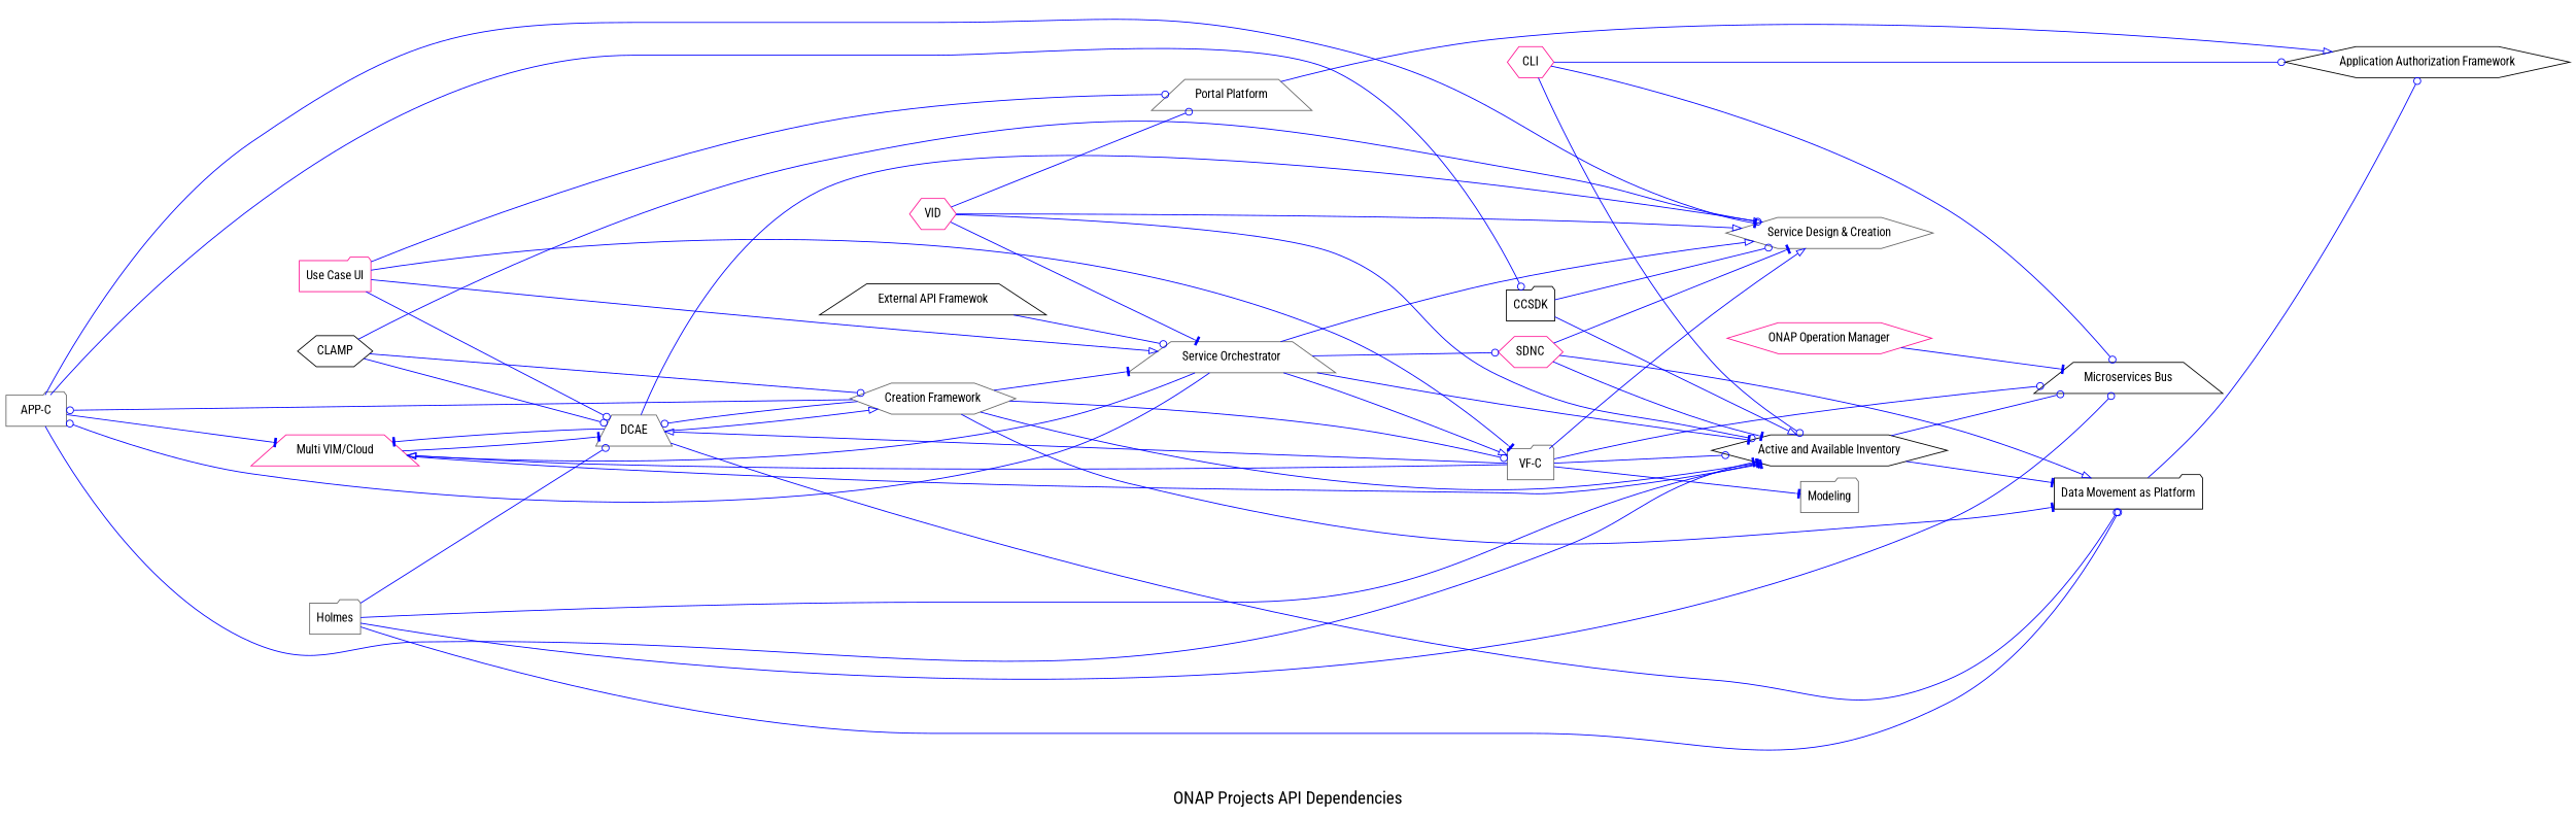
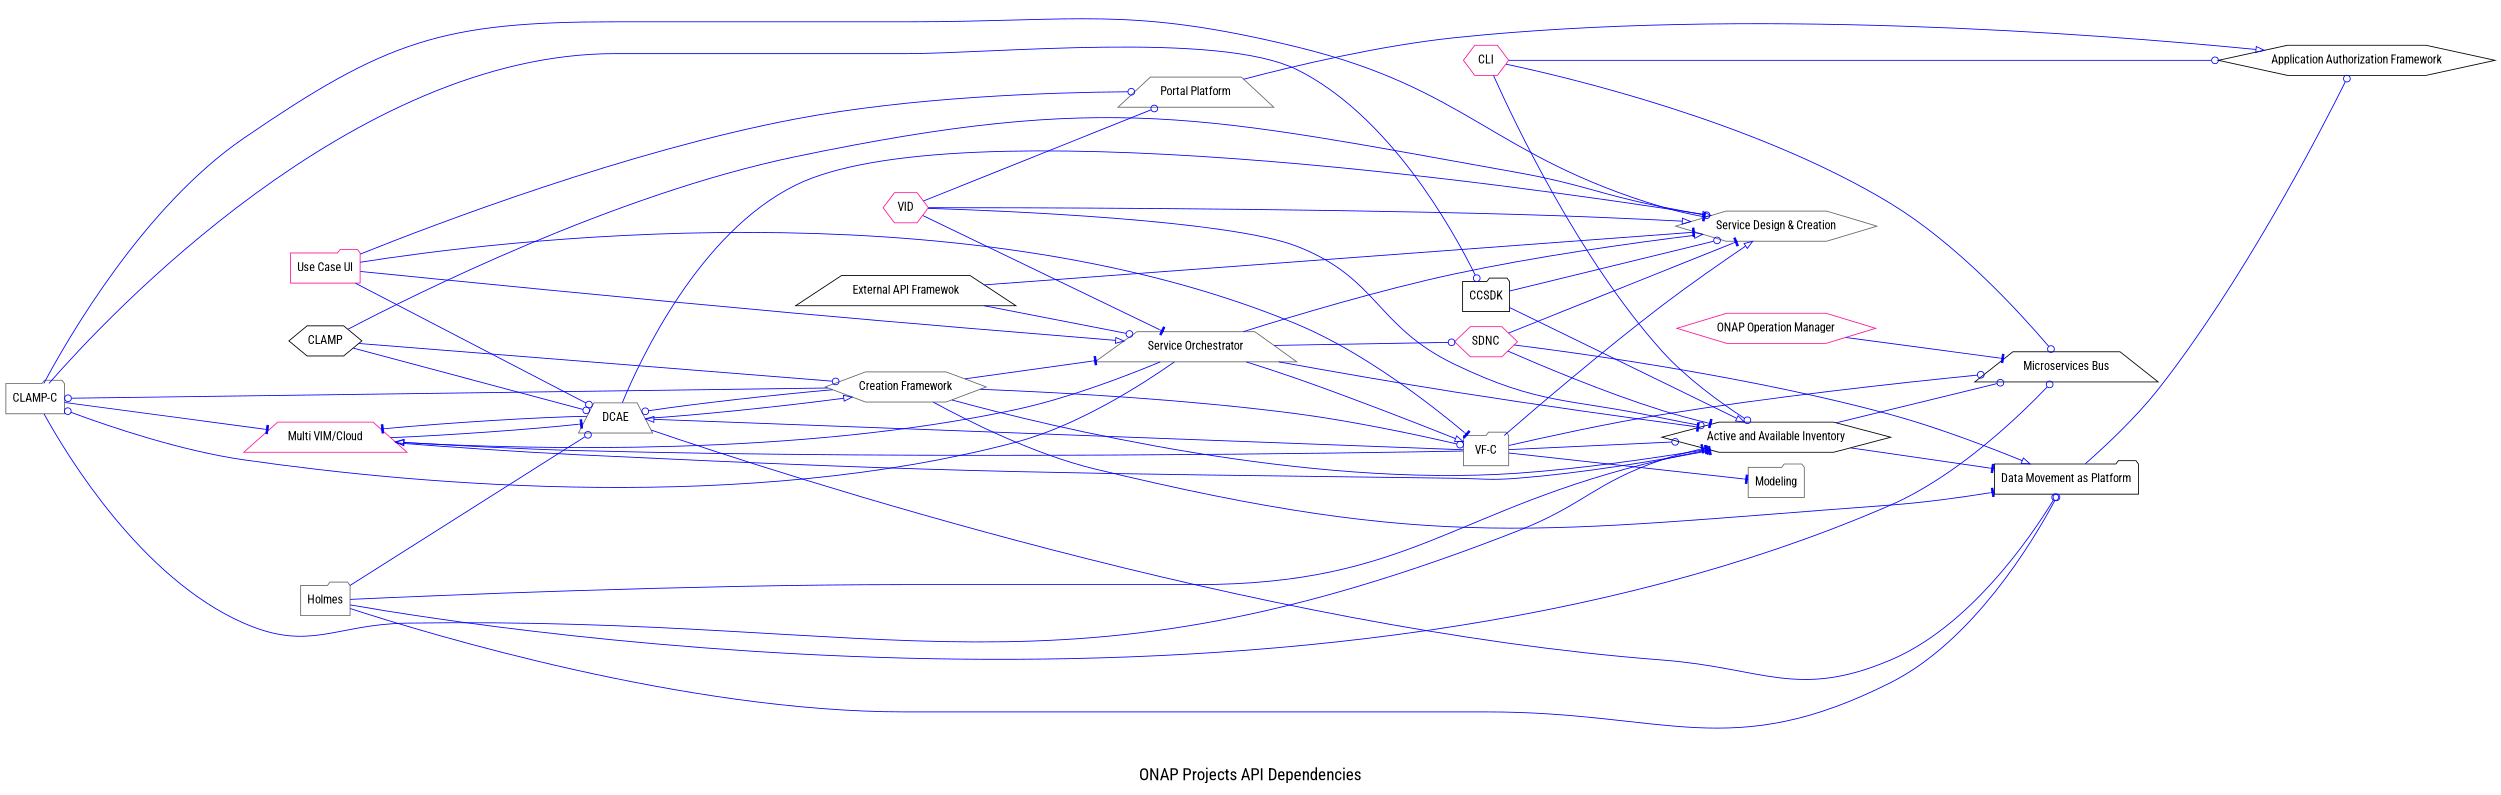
  digraph {
    fontname="Roboto Condensed"
    fontsize=20
    label="ONAP Projects API Dependencies"
    newrank=true
    rankdir=LR
    ranksep="1 equally"
    node [color=gray40 fontname="Roboto Condensed" shape=hexagon]
    edge [arrowhead=odot color=Blue fontname="Roboto Condensed"]
    n1 [color=black label="Active and Available Inventory"]
    n2 [color=black label="Data Movement as Platform" shape=folder]
    n3 [color=black label="Microservices Bus" shape=trapezium]
    n4 [color=black label="Application Authorization Framework"]
-   n5 [label="APP-C" shape=folder]
+   n5 [label="CLAMP-C" shape=folder]
    n6 [color=black label=CCSDK shape=folder]
    n7 [color=deeppink label="Multi VIM/Cloud" shape=trapezium]
    n8 [label="Service Design & Creation"]
    n9 [label=DCAE shape=trapezium]
    n10 [color=black label=CLAMP]
    n11 [label="Creation Framework"]
    n12 [label="Service Orchestrator" shape=trapezium]
    n13 [label="VF-C" shape=folder]
    n14 [color=deeppink label=CLI]
    n15 [color=black label="External API Framewok" shape=trapezium]
    n16 [color=deeppink label=SDNC]
    n17 [label=Holmes shape=folder]
    n18 [label=Modeling shape=folder]
    n19 [color=deeppink label="ONAP Operation Manager"]
    n20 [label="Portal Platform" shape=trapezium]
    n21 [color=deeppink label=VID]
    n22 [color=deeppink label="Use Case UI" shape=folder]
    n1 -> n2 [arrowhead=tee]
    n1 -> n3
    n2 -> n4
    n5 -> n1 [arrowhead=tee]
    n5 -> n6
    n5 -> n7 [arrowhead=tee]
    n5 -> n8 [arrowhead=tee]
    n6 -> n1 [arrowhead=onormal]
    n6 -> n8
    n7 -> n1 [arrowhead=tee]
    n7 -> n9 [arrowhead=tee]
    n9 -> n2
    n9 -> n7 [arrowhead=tee]
    n9 -> n8 [arrowhead=onormal]
    n9 -> n11 [arrowhead=onormal]
    n10 -> n8
    n10 -> n9
    n10 -> n11
    n11 -> n1 [arrowhead=tee]
    n11 -> n2 [arrowhead=tee]
    n11 -> n5
    n11 -> n9
    n11 -> n12 [arrowhead=tee]
    n11 -> n13
    n12 -> n1 [arrowhead=tee]
    n12 -> n5
    n12 -> n7 [arrowhead=onormal]
    n12 -> n8 [arrowhead=onormal]
    n12 -> n13 [arrowhead=onormal]
    n12 -> n16
    n13 -> n1
    n13 -> n3
    n13 -> n7 [arrowhead=onormal]
    n13 -> n8 [arrowhead=onormal]
    n13 -> n9 [arrowhead=onormal]
    n13 -> n18 [arrowhead=tee]
    n14 -> n1
    n14 -> n3
    n14 -> n4
+   n15 -> n8 [arrowhead=tee]
    n15 -> n12
    n16 -> n1 [arrowhead=tee]
    n16 -> n2 [arrowhead=onormal]
    n16 -> n8 [arrowhead=tee]
    n17 -> n1 [arrowhead=tee]
    n17 -> n2
    n17 -> n3
    n17 -> n9
    n19 -> n3 [arrowhead=tee]
    n20 -> n4 [arrowhead=onormal]
    n21 -> n1
    n21 -> n8 [arrowhead=onormal]
    n21 -> n12 [arrowhead=tee]
    n21 -> n20
    n22 -> n9
    n22 -> n12 [arrowhead=onormal]
    n22 -> n13 [arrowhead=tee]
    n22 -> n20
  }
